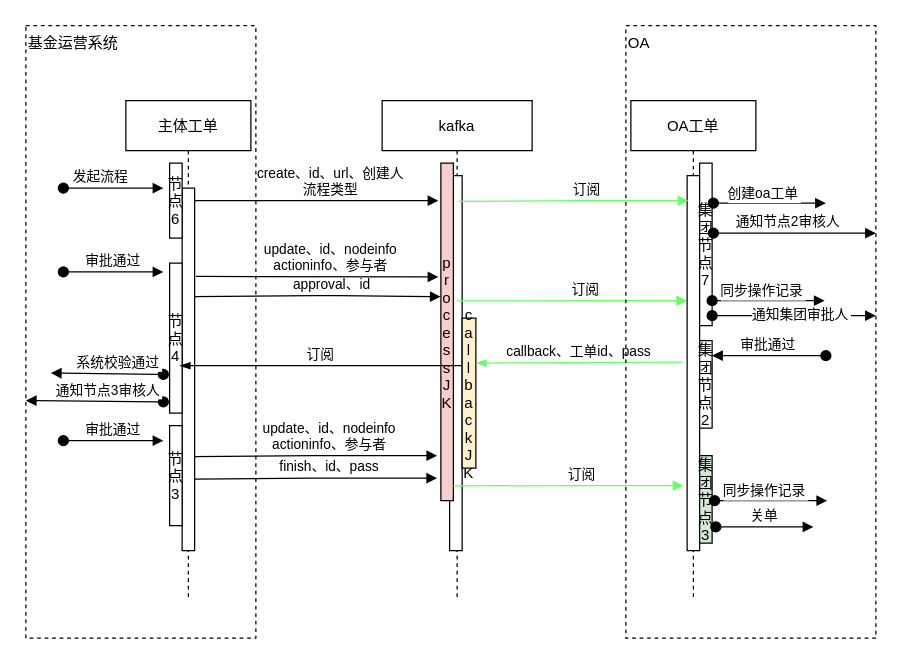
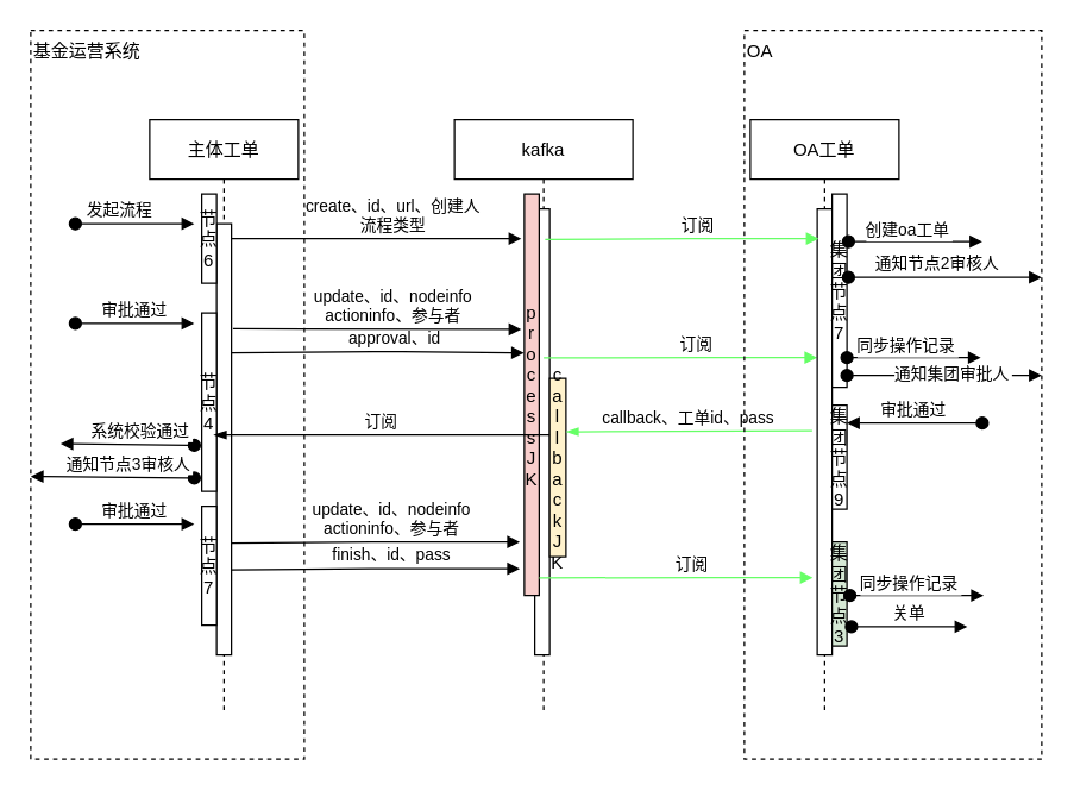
  <mxCell id="0" />
  <mxCell id="1" parent="0" />
  <mxCell id="2" value="主体工单" style="shape=umlLifeline;perimeter=lifelinePerimeter;container=1;collapsible=0;recursiveResize=0;rounded=0;shadow=0;strokeWidth=1;" parent="1" vertex="1"><mxGeometry x="100" y="80" width="100" height="400" as="geometry" /></mxCell>
  <mxCell id="3" value="" style="points=[];perimeter=orthogonalPerimeter;rounded=0;shadow=0;strokeWidth=1;" parent="2" vertex="1"><mxGeometry x="45" y="70" width="10" height="290" as="geometry" /></mxCell>
  <mxCell id="4" value="发起流程" style="verticalAlign=bottom;startArrow=oval;endArrow=block;startSize=8;shadow=0;strokeWidth=1;" parent="2" edge="1"><mxGeometry x="-0.25" relative="1" as="geometry"><mxPoint x="-50" y="70" as="sourcePoint" /><mxPoint x="30" y="70" as="targetPoint" /><Array as="points" /><mxPoint as="offset" /></mxGeometry></mxCell>
  <mxCell id="5" value="节&#10;点&#10;6" style="points=[];perimeter=orthogonalPerimeter;rounded=0;shadow=0;strokeWidth=1;" vertex="1" parent="2"><mxGeometry x="35" y="50" width="10" height="60" as="geometry" /></mxCell>
  <mxCell id="6" value="节&#10;点&#10;4" style="points=[];perimeter=orthogonalPerimeter;rounded=0;shadow=0;strokeWidth=1;" vertex="1" parent="2"><mxGeometry x="35" y="130" width="10" height="120" as="geometry" /></mxCell>
  <mxCell id="7" value="approval、id" style="verticalAlign=bottom;endArrow=block;shadow=0;strokeWidth=1;entryX=-0.04;entryY=0.545;entryDx=0;entryDy=0;entryPerimeter=0;exitX=0.98;exitY=0.267;exitDx=0;exitDy=0;exitPerimeter=0;" edge="1" parent="2"><mxGeometry x="0.118" relative="1" as="geometry"><mxPoint x="55.0" y="156.73" as="sourcePoint" /><mxPoint x="251.8" y="156.85" as="targetPoint" /><Array as="points"><mxPoint x="160.2" y="156" /></Array><mxPoint as="offset" /></mxGeometry></mxCell>
- <mxCell id="8" value="节&#10;点&#10;3" style="points=[];perimeter=orthogonalPerimeter;rounded=0;shadow=0;strokeWidth=1;" vertex="1" parent="2"><mxGeometry x="35" y="260" width="10" height="80" as="geometry" /></mxCell>
+ <mxCell id="8" value="节&#10;点&#10;7" style="points=[];perimeter=orthogonalPerimeter;rounded=0;shadow=0;strokeWidth=1;" vertex="1" parent="2"><mxGeometry x="35" y="260" width="10" height="80" as="geometry" /></mxCell>
  <mxCell id="9" value="finish、id、pass" style="verticalAlign=bottom;endArrow=block;shadow=0;strokeWidth=1;exitX=1.1;exitY=0.154;exitDx=0;exitDy=0;exitPerimeter=0;" edge="1" parent="2"><mxGeometry x="0.118" relative="1" as="geometry"><mxPoint x="55" y="302.82" as="sourcePoint" /><mxPoint x="249" y="302" as="targetPoint" /><Array as="points"><mxPoint x="159" y="302" /></Array><mxPoint as="offset" /></mxGeometry></mxCell>
  <mxCell id="10" value="update、id、nodeinfo&#10;actioninfo、参与者" style="verticalAlign=bottom;endArrow=block;shadow=0;strokeWidth=1;exitX=1.1;exitY=0.154;exitDx=0;exitDy=0;exitPerimeter=0;" edge="1" parent="2"><mxGeometry x="0.118" relative="1" as="geometry"><mxPoint x="55" y="284.82" as="sourcePoint" /><mxPoint x="249" y="284" as="targetPoint" /><Array as="points"><mxPoint x="159" y="284" /></Array><mxPoint as="offset" /></mxGeometry></mxCell>
  <mxCell id="11" value="kafka" style="shape=umlLifeline;perimeter=lifelinePerimeter;container=1;collapsible=0;recursiveResize=0;rounded=0;shadow=0;strokeWidth=1;" parent="1" vertex="1"><mxGeometry x="305" y="80" width="120" height="400" as="geometry" /></mxCell>
  <mxCell id="12" value="" style="points=[];perimeter=orthogonalPerimeter;rounded=0;shadow=0;strokeWidth=1;" parent="11" vertex="1"><mxGeometry x="54" y="60" width="10" height="300" as="geometry" /></mxCell>
  <mxCell id="13" value="p&#10;r&#10;o&#10;c&#10;e&#10;s&#10;s&#10;J&#10;K" style="points=[];perimeter=orthogonalPerimeter;rounded=0;shadow=0;strokeWidth=1;fillColor=#f8cecc;" vertex="1" parent="11"><mxGeometry x="47" y="50" width="10" height="270" as="geometry" /></mxCell>
  <mxCell id="14" value="c&#10;a&#10;l&#10;l&#10;b&#10;a&#10;c&#10;k&#10;J&#10;K" style="points=[];perimeter=orthogonalPerimeter;rounded=0;shadow=0;strokeWidth=1;fillColor=#fff2cc;" vertex="1" parent="11"><mxGeometry x="64" y="174" width="11" height="120" as="geometry" /></mxCell>
  <mxCell id="15" value="订阅" style="verticalAlign=bottom;endArrow=block;shadow=0;strokeWidth=1;exitX=0.055;exitY=0.362;exitDx=0;exitDy=0;exitPerimeter=0;strokeColor=#66FF66;" edge="1" parent="11"><mxGeometry x="0.118" relative="1" as="geometry"><mxPoint x="59.995" y="160.16" as="sourcePoint" /><mxPoint x="244" y="160" as="targetPoint" /><Array as="points"><mxPoint x="182.79" y="160" /></Array><mxPoint as="offset" /></mxGeometry></mxCell>
  <mxCell id="16" value="callback、工单id、pass" style="verticalAlign=bottom;endArrow=blockThin;shadow=0;strokeWidth=1;endFill=1;strokeColor=#66FF66;exitX=-0.34;exitY=0.464;exitDx=0;exitDy=0;exitPerimeter=0;" edge="1" parent="11"><mxGeometry relative="1" as="geometry"><mxPoint x="75" y="210" as="targetPoint" /><mxPoint x="240.6" y="209.2" as="sourcePoint" /></mxGeometry></mxCell>
  <mxCell id="17" value="订阅" style="verticalAlign=bottom;endArrow=block;shadow=0;strokeWidth=1;exitX=0.055;exitY=0.362;exitDx=0;exitDy=0;exitPerimeter=0;strokeColor=#66FF66;" edge="1" parent="11"><mxGeometry x="0.118" relative="1" as="geometry"><mxPoint x="57.005" y="308.16" as="sourcePoint" /><mxPoint x="241.01" y="308" as="targetPoint" /><Array as="points"><mxPoint x="179.8" y="308" /></Array><mxPoint as="offset" /></mxGeometry></mxCell>
  <mxCell id="18" value="create、id、url、创建人&#10;流程类型" style="verticalAlign=bottom;endArrow=block;shadow=0;strokeWidth=1;" parent="1" source="3" edge="1"><mxGeometry x="0.118" relative="1" as="geometry"><mxPoint x="255" y="160" as="sourcePoint" /><mxPoint x="350" y="160" as="targetPoint" /><Array as="points"><mxPoint x="270" y="160" /></Array><mxPoint as="offset" /></mxGeometry></mxCell>
  <mxCell id="19" value="OA工单" style="shape=umlLifeline;perimeter=lifelinePerimeter;container=1;collapsible=0;recursiveResize=0;rounded=0;shadow=0;strokeWidth=1;" vertex="1" parent="1"><mxGeometry x="504" y="80" width="100" height="400" as="geometry" /></mxCell>
  <mxCell id="20" value="" style="points=[];perimeter=orthogonalPerimeter;rounded=0;shadow=0;strokeWidth=1;" vertex="1" parent="19"><mxGeometry x="45" y="60" width="10" height="300" as="geometry" /></mxCell>
  <mxCell id="21" value="集&#10;团&#10;节&#10;点&#10;7" style="points=[];perimeter=orthogonalPerimeter;rounded=0;shadow=0;strokeWidth=1;" vertex="1" parent="19"><mxGeometry x="55" y="50" width="10" height="130" as="geometry" /></mxCell>
- <mxCell id="22" value="集&#10;团&#10;节&#10;点&#10;2" style="points=[];perimeter=orthogonalPerimeter;rounded=0;shadow=0;strokeWidth=1;" vertex="1" parent="19"><mxGeometry x="55" y="192" width="10" height="70" as="geometry" /></mxCell>
+ <mxCell id="22" value="集&#10;团&#10;节&#10;点&#10;9" style="points=[];perimeter=orthogonalPerimeter;rounded=0;shadow=0;strokeWidth=1;" vertex="1" parent="19"><mxGeometry x="55" y="192" width="10" height="70" as="geometry" /></mxCell>
  <mxCell id="23" value="通知集团审批人" style="verticalAlign=bottom;startArrow=oval;endArrow=block;startSize=8;shadow=0;strokeWidth=1;" edge="1" parent="19"><mxGeometry x="0.084" y="-8" relative="1" as="geometry"><mxPoint x="65" y="172" as="sourcePoint" /><mxPoint x="196" y="172" as="targetPoint" /><Array as="points" /><mxPoint as="offset" /></mxGeometry></mxCell>
  <mxCell id="24" value="集&#10;团&#10;节&#10;点&#10;3" style="points=[];perimeter=orthogonalPerimeter;rounded=0;shadow=0;strokeWidth=1;fillColor=#d5e8d4;" vertex="1" parent="19"><mxGeometry x="55" y="284" width="10" height="70" as="geometry" /></mxCell>
  <mxCell id="25" value="通知节点2审核人" style="verticalAlign=bottom;startArrow=oval;endArrow=block;startSize=8;shadow=0;strokeWidth=1;" edge="1" parent="19"><mxGeometry x="-0.077" relative="1" as="geometry"><mxPoint x="66" y="106" as="sourcePoint" /><mxPoint x="196" y="106" as="targetPoint" /><Array as="points"><mxPoint x="136" y="106" /></Array><mxPoint as="offset" /></mxGeometry></mxCell>
  <mxCell id="26" value="关单" style="verticalAlign=bottom;startArrow=oval;endArrow=block;startSize=8;shadow=0;strokeWidth=1;" edge="1" parent="19"><mxGeometry relative="1" as="geometry"><mxPoint x="68" y="341" as="sourcePoint" /><mxPoint x="146" y="341" as="targetPoint" /><Array as="points" /><mxPoint as="offset" /></mxGeometry></mxCell>
  <mxCell id="27" value="同步操作记录" style="verticalAlign=bottom;startArrow=oval;endArrow=block;startSize=8;shadow=0;strokeWidth=1;" edge="1" parent="19"><mxGeometry x="-0.111" y="-1" relative="1" as="geometry"><mxPoint x="65" y="160" as="sourcePoint" /><mxPoint x="155" y="160" as="targetPoint" /><Array as="points" /><mxPoint as="offset" /></mxGeometry></mxCell>
  <mxCell id="28" value="订阅" style="verticalAlign=bottom;endArrow=block;shadow=0;strokeWidth=1;exitX=1.4;exitY=0.113;exitDx=0;exitDy=0;exitPerimeter=0;strokeColor=#66FF66;" edge="1" parent="1" source="13"><mxGeometry x="0.118" relative="1" as="geometry"><mxPoint x="360" y="160" as="sourcePoint" /><mxPoint x="550" y="160" as="targetPoint" /><Array as="points"><mxPoint x="475" y="160" /></Array><mxPoint as="offset" /></mxGeometry></mxCell>
  <mxCell id="29" value="审批通过" style="verticalAlign=bottom;startArrow=oval;endArrow=block;startSize=8;shadow=0;strokeWidth=1;" edge="1" parent="1"><mxGeometry relative="1" as="geometry"><mxPoint x="50" y="217" as="sourcePoint" /><mxPoint x="130" y="217" as="targetPoint" /><Array as="points" /><mxPoint as="offset" /></mxGeometry></mxCell>
  <mxCell id="30" value="update、id、nodeinfo&#10;actioninfo、参与者" style="verticalAlign=bottom;endArrow=block;shadow=0;strokeWidth=1;exitX=1.1;exitY=0.154;exitDx=0;exitDy=0;exitPerimeter=0;" edge="1" parent="1"><mxGeometry x="0.118" relative="1" as="geometry"><mxPoint x="156" y="220.66" as="sourcePoint" /><mxPoint x="350" y="221" as="targetPoint" /><Array as="points" /><mxPoint as="offset" /></mxGeometry></mxCell>
  <mxCell id="31" value="订阅" style="verticalAlign=bottom;endArrow=blockThin;shadow=0;strokeWidth=1;endFill=1;strokeColor=#000000;entryX=-0.18;entryY=0.388;entryDx=0;entryDy=0;entryPerimeter=0;" edge="1" parent="1"><mxGeometry relative="1" as="geometry"><mxPoint x="143.2" y="292.04" as="targetPoint" /><mxPoint x="369" y="292.04" as="sourcePoint" /></mxGeometry></mxCell>
  <mxCell id="32" value="通知节点3审核人" style="verticalAlign=bottom;startArrow=oval;endArrow=block;startSize=8;shadow=0;strokeWidth=1;" edge="1" parent="1"><mxGeometry x="-0.2" relative="1" as="geometry"><mxPoint x="130" y="321" as="sourcePoint" /><mxPoint x="20" y="320" as="targetPoint" /><Array as="points" /><mxPoint as="offset" /></mxGeometry></mxCell>
  <mxCell id="33" value="审批通过" style="verticalAlign=bottom;startArrow=oval;endArrow=block;startSize=8;shadow=0;strokeWidth=1;" edge="1" parent="1"><mxGeometry relative="1" as="geometry"><mxPoint x="50" y="352" as="sourcePoint" /><mxPoint x="130" y="352" as="targetPoint" /><Array as="points" /><mxPoint as="offset" /></mxGeometry></mxCell>
  <mxCell id="34" value="创建oa工单" style="verticalAlign=bottom;startArrow=oval;endArrow=block;startSize=8;shadow=0;strokeWidth=1;" edge="1" parent="1"><mxGeometry x="-0.111" y="-1" relative="1" as="geometry"><mxPoint x="570" y="162" as="sourcePoint" /><mxPoint x="660" y="162" as="targetPoint" /><Array as="points" /><mxPoint as="offset" /></mxGeometry></mxCell>
  <mxCell id="35" value="系统校验通过" style="verticalAlign=bottom;startArrow=oval;endArrow=block;startSize=8;shadow=0;strokeWidth=1;" edge="1" parent="1"><mxGeometry x="-0.2" relative="1" as="geometry"><mxPoint x="130" y="299" as="sourcePoint" /><mxPoint x="40" y="298" as="targetPoint" /><Array as="points" /><mxPoint as="offset" /></mxGeometry></mxCell>
  <mxCell id="36" value="同步操作记录" style="verticalAlign=bottom;startArrow=oval;endArrow=block;startSize=8;shadow=0;strokeWidth=1;" edge="1" parent="1"><mxGeometry x="-0.111" y="-1" relative="1" as="geometry"><mxPoint x="571" y="400" as="sourcePoint" /><mxPoint x="661" y="400" as="targetPoint" /><Array as="points" /><mxPoint as="offset" /></mxGeometry></mxCell>
  <mxCell id="37" value="审批通过" style="verticalAlign=bottom;startArrow=oval;endArrow=block;startSize=8;shadow=0;strokeWidth=1;" edge="1" parent="1"><mxGeometry relative="1" as="geometry"><mxPoint x="660" y="284" as="sourcePoint" /><mxPoint x="569" y="284" as="targetPoint" /><Array as="points" /><mxPoint as="offset" /></mxGeometry></mxCell>
  <mxCell id="38" value="&lt;div style=&quot;&quot;&gt;&lt;span style=&quot;background-color: initial;&quot;&gt;基金运营系统&lt;/span&gt;&lt;/div&gt;" style="whiteSpace=wrap;html=1;dashed=1;fillColor=none;align=left;verticalAlign=top;" vertex="1" parent="1"><mxGeometry x="20" y="20" width="184" height="490" as="geometry" /></mxCell>
  <mxCell id="39" value="&lt;div style=&quot;&quot;&gt;&lt;span style=&quot;background-color: initial;&quot;&gt;OA&lt;/span&gt;&lt;/div&gt;" style="whiteSpace=wrap;html=1;dashed=1;fillColor=none;align=left;verticalAlign=top;" vertex="1" parent="1"><mxGeometry x="500" y="20" width="200" height="490" as="geometry" /></mxCell>
